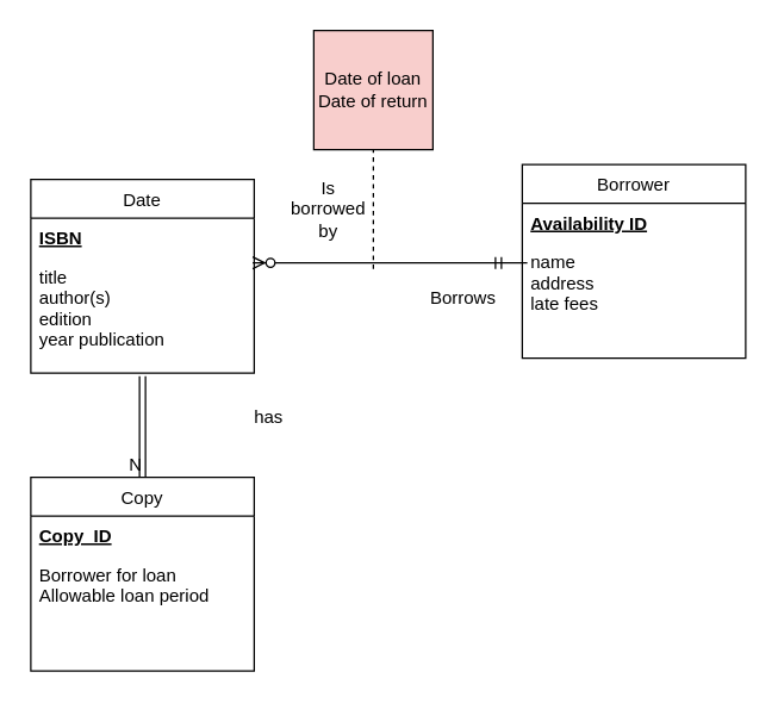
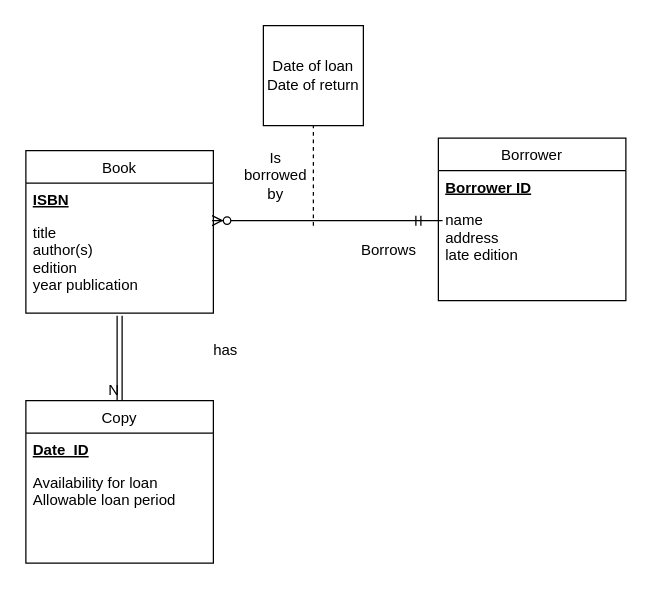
  <mxCell id="0" />
  <mxCell id="1" parent="0" />
- <mxCell id="2" value="Date" style="swimlane;fontStyle=0;childLayout=stackLayout;horizontal=1;startSize=26;fillColor=none;horizontalStack=0;resizeParent=1;resizeParentMax=0;resizeLast=0;collapsible=1;marginBottom=0;" vertex="1" parent="1"><mxGeometry x="20" y="120" width="150" height="130" as="geometry" /></mxCell>
+ <mxCell id="2" value="Book" style="swimlane;fontStyle=0;childLayout=stackLayout;horizontal=1;startSize=26;fillColor=none;horizontalStack=0;resizeParent=1;resizeParentMax=0;resizeLast=0;collapsible=1;marginBottom=0;" vertex="1" parent="1"><mxGeometry x="20" y="120" width="150" height="130" as="geometry" /></mxCell>
  <mxCell id="3" value="ISBN" style="text;strokeColor=none;fillColor=none;align=left;verticalAlign=top;spacingLeft=4;spacingRight=4;overflow=hidden;rotatable=0;points=[[0,0.5],[1,0.5]];portConstraint=eastwest;fontStyle=5" vertex="1" parent="2"><mxGeometry y="26" width="150" height="26" as="geometry" /></mxCell>
  <mxCell id="4" value="title&#10;author(s)&#10;edition&#10;year publication&#10;&#10;" style="text;strokeColor=none;fillColor=none;align=left;verticalAlign=top;spacingLeft=4;spacingRight=4;overflow=hidden;rotatable=0;points=[[0,0.5],[1,0.5]];portConstraint=eastwest;" vertex="1" parent="2"><mxGeometry y="52" width="150" height="78" as="geometry" /></mxCell>
  <mxCell id="5" value="" style="edgeStyle=entityRelationEdgeStyle;fontSize=12;html=1;endArrow=ERzeroToMany;startArrow=ERmandOne;entryX=0.993;entryY=0.051;entryDx=0;entryDy=0;entryPerimeter=0;" edge="1" parent="1" target="4"><mxGeometry width="100" height="100" relative="1" as="geometry"><mxPoint x="328" y="176" as="sourcePoint" /><mxPoint x="140" y="120" as="targetPoint" /></mxGeometry></mxCell>
  <mxCell id="6" value="Borrower" style="swimlane;fontStyle=0;childLayout=stackLayout;horizontal=1;startSize=26;fillColor=none;horizontalStack=0;resizeParent=1;resizeParentMax=0;resizeLast=0;collapsible=1;marginBottom=0;" vertex="1" parent="1"><mxGeometry x="350" y="110" width="150" height="130" as="geometry" /></mxCell>
- <mxCell id="7" value="Availability ID" style="text;strokeColor=none;fillColor=none;align=left;verticalAlign=top;spacingLeft=4;spacingRight=4;overflow=hidden;rotatable=0;points=[[0,0.5],[1,0.5]];portConstraint=eastwest;fontStyle=5" vertex="1" parent="6"><mxGeometry y="26" width="150" height="26" as="geometry" /></mxCell>
- <mxCell id="8" value="name&#10;address&#10;late fees" style="text;strokeColor=none;fillColor=none;align=left;verticalAlign=top;spacingLeft=4;spacingRight=4;overflow=hidden;rotatable=0;points=[[0,0.5],[1,0.5]];portConstraint=eastwest;" vertex="1" parent="6"><mxGeometry y="52" width="150" height="78" as="geometry" /></mxCell>
+ <mxCell id="7" value="Borrower ID" style="text;strokeColor=none;fillColor=none;align=left;verticalAlign=top;spacingLeft=4;spacingRight=4;overflow=hidden;rotatable=0;points=[[0,0.5],[1,0.5]];portConstraint=eastwest;fontStyle=5" vertex="1" parent="6"><mxGeometry y="26" width="150" height="26" as="geometry" /></mxCell>
+ <mxCell id="8" value="name&#10;address&#10;late edition" style="text;strokeColor=none;fillColor=none;align=left;verticalAlign=top;spacingLeft=4;spacingRight=4;overflow=hidden;rotatable=0;points=[[0,0.5],[1,0.5]];portConstraint=eastwest;" vertex="1" parent="6"><mxGeometry y="52" width="150" height="78" as="geometry" /></mxCell>
  <mxCell id="9" value="Copy" style="swimlane;fontStyle=0;childLayout=stackLayout;horizontal=1;startSize=26;fillColor=none;horizontalStack=0;resizeParent=1;resizeParentMax=0;resizeLast=0;collapsible=1;marginBottom=0;" vertex="1" parent="1"><mxGeometry x="20" y="320" width="150" height="130" as="geometry" /></mxCell>
- <mxCell id="10" value="Copy_ID" style="text;strokeColor=none;fillColor=none;align=left;verticalAlign=top;spacingLeft=4;spacingRight=4;overflow=hidden;rotatable=0;points=[[0,0.5],[1,0.5]];portConstraint=eastwest;fontStyle=5" vertex="1" parent="9"><mxGeometry y="26" width="150" height="26" as="geometry" /></mxCell>
- <mxCell id="11" value="Borrower for loan&#10;Allowable loan period&#10;" style="text;strokeColor=none;fillColor=none;align=left;verticalAlign=top;spacingLeft=4;spacingRight=4;overflow=hidden;rotatable=0;points=[[0,0.5],[1,0.5]];portConstraint=eastwest;" vertex="1" parent="9"><mxGeometry y="52" width="150" height="78" as="geometry" /></mxCell>
+ <mxCell id="10" value="Date_ID" style="text;strokeColor=none;fillColor=none;align=left;verticalAlign=top;spacingLeft=4;spacingRight=4;overflow=hidden;rotatable=0;points=[[0,0.5],[1,0.5]];portConstraint=eastwest;fontStyle=5" vertex="1" parent="9"><mxGeometry y="26" width="150" height="26" as="geometry" /></mxCell>
+ <mxCell id="11" value="Availability for loan&#10;Allowable loan period&#10;" style="text;strokeColor=none;fillColor=none;align=left;verticalAlign=top;spacingLeft=4;spacingRight=4;overflow=hidden;rotatable=0;points=[[0,0.5],[1,0.5]];portConstraint=eastwest;" vertex="1" parent="9"><mxGeometry y="52" width="150" height="78" as="geometry" /></mxCell>
  <mxCell id="12" value="" style="shape=link;html=1;rounded=0;entryX=0.5;entryY=0;entryDx=0;entryDy=0;exitX=0.5;exitY=1.026;exitDx=0;exitDy=0;exitPerimeter=0;" edge="1" parent="1" source="4" target="9"><mxGeometry relative="1" as="geometry"><mxPoint x="10" y="270" as="sourcePoint" /><mxPoint x="170" y="270" as="targetPoint" /></mxGeometry></mxCell>
  <mxCell id="13" value="N" style="resizable=0;html=1;align=right;verticalAlign=bottom;" connectable="0" vertex="1" parent="12"><mxGeometry x="1" relative="1" as="geometry" /></mxCell>
  <mxCell id="14" value="" style="endArrow=none;dashed=1;html=1;" edge="1" parent="1"><mxGeometry width="50" height="50" relative="1" as="geometry"><mxPoint x="250" y="180" as="sourcePoint" /><mxPoint x="250" y="100" as="targetPoint" /></mxGeometry></mxCell>
  <mxCell id="15" value="has" style="text;html=1;strokeColor=none;fillColor=none;align=center;verticalAlign=middle;whiteSpace=wrap;rounded=0;" vertex="1" parent="1"><mxGeometry x="160" y="270" width="40" height="20" as="geometry" /></mxCell>
  <mxCell id="16" value="Borrows" style="text;html=1;align=center;verticalAlign=middle;resizable=0;points=[];autosize=1;" vertex="1" parent="1"><mxGeometry x="280" y="190" width="60" height="20" as="geometry" /></mxCell>
- <mxCell id="17" value="Date of loan&lt;br&gt;Date of return" style="whiteSpace=wrap;html=1;aspect=fixed;fillColor=#f8cecc;" vertex="1" parent="1"><mxGeometry x="210" y="20" width="80" height="80" as="geometry" /></mxCell>
+ <mxCell id="17" value="Date of loan&lt;br&gt;Date of return" style="whiteSpace=wrap;html=1;aspect=fixed;" vertex="1" parent="1"><mxGeometry x="210" y="20" width="80" height="80" as="geometry" /></mxCell>
  <mxCell id="18" value="Is borrowed by" style="text;html=1;strokeColor=none;fillColor=none;align=center;verticalAlign=middle;whiteSpace=wrap;rounded=0;" vertex="1" parent="1"><mxGeometry x="200" y="130" width="40" height="20" as="geometry" /></mxCell>
